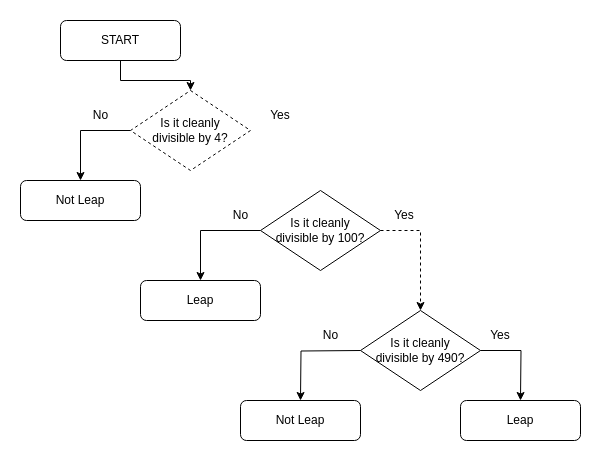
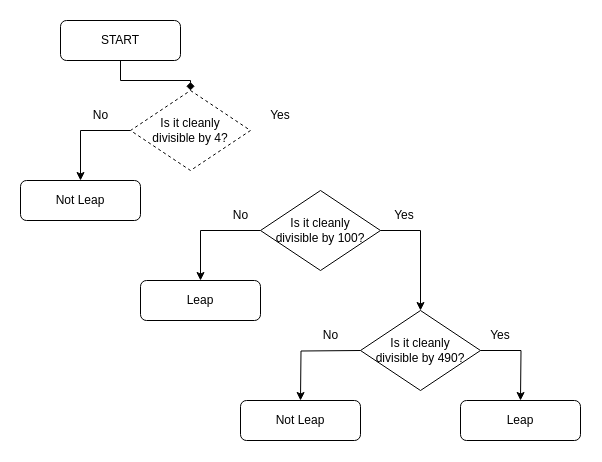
  <mxCell id="0" />
  <mxCell id="1" parent="0" />
- <mxCell id="2" style="edgeStyle=orthogonalEdgeStyle;rounded=0;orthogonalLoop=1;jettySize=auto;html=1;exitX=0.5;exitY=1;exitDx=0;exitDy=0;entryX=0.5;entryY=0;entryDx=0;entryDy=0;" edge="1" parent="1" source="3" target="5"><mxGeometry relative="1" as="geometry" /></mxCell>
+ <mxCell id="2" style="edgeStyle=orthogonalEdgeStyle;rounded=0;orthogonalLoop=1;jettySize=auto;html=1;exitX=0.5;exitY=1;exitDx=0;exitDy=0;entryX=0.5;entryY=0;entryDx=0;entryDy=0;endArrow=diamond;" edge="1" parent="1" source="3" target="5"><mxGeometry relative="1" as="geometry" /></mxCell>
  <mxCell id="3" value="START" style="rounded=1;whiteSpace=wrap;html=1;" vertex="1" parent="1"><mxGeometry x="60" y="20" width="120" height="40" as="geometry" /></mxCell>
  <mxCell id="4" style="edgeStyle=orthogonalEdgeStyle;rounded=0;orthogonalLoop=1;jettySize=auto;html=1;exitX=0;exitY=0.5;exitDx=0;exitDy=0;entryX=0.5;entryY=0;entryDx=0;entryDy=0;" edge="1" parent="1" source="5" target="7"><mxGeometry relative="1" as="geometry"><mxPoint x="80" y="160" as="targetPoint" /></mxGeometry></mxCell>
  <mxCell id="5" value="Is it cleanly&lt;br&gt;divisible by 4?" style="rhombus;whiteSpace=wrap;html=1;dashed=1;" vertex="1" parent="1"><mxGeometry x="130" y="90" width="120" height="80" as="geometry" /></mxCell>
  <mxCell id="6" value="No" style="text;html=1;align=center;verticalAlign=middle;resizable=0;points=[];autosize=1;strokeColor=none;fillColor=none;" vertex="1" parent="1"><mxGeometry x="80" y="100" width="40" height="30" as="geometry" /></mxCell>
  <mxCell id="7" value="Not Leap" style="rounded=1;whiteSpace=wrap;html=1;" vertex="1" parent="1"><mxGeometry y="180" width="120" height="40" as="geometry" x="20" /></mxCell>
  <mxCell id="8" value="Leap" style="rounded=1;whiteSpace=wrap;html=1;" vertex="1" parent="1"><mxGeometry x="140" y="280" width="120" height="40" as="geometry" /></mxCell>
  <mxCell id="9" value="Leap" style="rounded=1;whiteSpace=wrap;html=1;" vertex="1" parent="1"><mxGeometry x="460" y="400" width="120" height="40" as="geometry" /></mxCell>
  <mxCell id="10" value="Not Leap" style="rounded=1;whiteSpace=wrap;html=1;" vertex="1" parent="1"><mxGeometry x="240" y="400" width="120" height="40" as="geometry" /></mxCell>
  <mxCell id="11" style="edgeStyle=orthogonalEdgeStyle;rounded=0;orthogonalLoop=1;jettySize=auto;html=1;entryX=0.5;entryY=0;entryDx=0;entryDy=0;exitX=0;exitY=0.5;exitDx=0;exitDy=0;" edge="1" parent="1" source="12" target="8"><mxGeometry relative="1" as="geometry"><mxPoint x="200" y="270" as="targetPoint" /></mxGeometry></mxCell>
  <mxCell id="12" value="Is it cleanly&lt;br&gt;divisible by 100?" style="rhombus;whiteSpace=wrap;html=1;" vertex="1" parent="1"><mxGeometry x="260" y="190" width="120" height="80" as="geometry" /></mxCell>
  <mxCell id="13" value="Yes" style="text;html=1;strokeColor=none;fillColor=none;align=center;verticalAlign=middle;whiteSpace=wrap;rounded=0;" vertex="1" parent="1"><mxGeometry x="250" y="100" width="60" height="30" as="geometry" /></mxCell>
- <mxCell id="14" style="edgeStyle=orthogonalEdgeStyle;rounded=0;orthogonalLoop=1;jettySize=auto;html=1;exitX=1;exitY=0.5;exitDx=0;exitDy=0;entryX=0.5;entryY=0;entryDx=0;entryDy=0;dashed=1;" edge="1" parent="1" source="12" target="15"><mxGeometry relative="1" as="geometry"><mxPoint x="380" y="230" as="sourcePoint" /><mxPoint x="450" y="320" as="targetPoint" /></mxGeometry></mxCell>
+ <mxCell id="14" style="edgeStyle=orthogonalEdgeStyle;rounded=0;orthogonalLoop=1;jettySize=auto;html=1;exitX=1;exitY=0.5;exitDx=0;exitDy=0;entryX=0.5;entryY=0;entryDx=0;entryDy=0;" edge="1" parent="1" source="12" target="15"><mxGeometry relative="1" as="geometry"><mxPoint x="380" y="230" as="sourcePoint" /><mxPoint x="450" y="320" as="targetPoint" /></mxGeometry></mxCell>
  <mxCell id="15" value="Is it cleanly&lt;br&gt;divisible by 490?" style="rhombus;whiteSpace=wrap;html=1;" vertex="1" parent="1"><mxGeometry x="360" y="310" width="120" height="80" as="geometry" /></mxCell>
  <mxCell id="16" style="edgeStyle=orthogonalEdgeStyle;rounded=0;orthogonalLoop=1;jettySize=auto;html=1;entryX=0.5;entryY=0;entryDx=0;entryDy=0;exitX=0;exitY=0.5;exitDx=0;exitDy=0;" edge="1" parent="1"><mxGeometry relative="1" as="geometry"><mxPoint x="360" y="350" as="sourcePoint" /><mxPoint x="300" y="400" as="targetPoint" /></mxGeometry></mxCell>
  <mxCell id="17" style="edgeStyle=orthogonalEdgeStyle;rounded=0;orthogonalLoop=1;jettySize=auto;html=1;entryX=0.5;entryY=0;entryDx=0;entryDy=0;exitX=1;exitY=0.5;exitDx=0;exitDy=0;" edge="1" parent="1" source="15"><mxGeometry relative="1" as="geometry"><mxPoint x="580" y="350" as="sourcePoint" /><mxPoint x="520" y="400" as="targetPoint" /></mxGeometry></mxCell>
  <mxCell id="18" value="No" style="text;html=1;align=center;verticalAlign=middle;resizable=0;points=[];autosize=1;strokeColor=none;fillColor=none;" vertex="1" parent="1"><mxGeometry x="220" y="200" width="40" height="30" as="geometry" /></mxCell>
  <mxCell id="19" value="No" style="text;html=1;align=center;verticalAlign=middle;resizable=0;points=[];autosize=1;strokeColor=none;fillColor=none;" vertex="1" parent="1"><mxGeometry x="310" y="320" width="40" height="30" as="geometry" /></mxCell>
  <mxCell id="20" value="Yes" style="text;html=1;strokeColor=none;fillColor=none;align=center;verticalAlign=middle;whiteSpace=wrap;rounded=0;" vertex="1" parent="1"><mxGeometry x="470" y="320" width="60" height="30" as="geometry" /></mxCell>
  <mxCell id="21" value="Yes" style="text;html=1;strokeColor=none;fillColor=none;align=center;verticalAlign=middle;whiteSpace=wrap;rounded=0;" vertex="1" parent="1"><mxGeometry x="374" y="200" width="60" height="30" as="geometry" /></mxCell>
